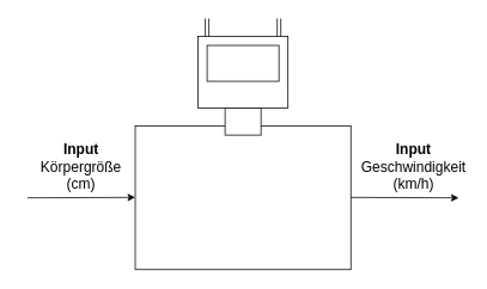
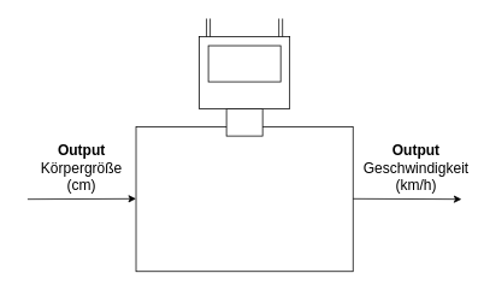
  <mxCell id="0" />
  <mxCell id="1" parent="0" />
  <mxCell id="2" value="" style="whiteSpace=wrap;html=1;" parent="1" vertex="1"><mxGeometry x="150" y="140" width="240" height="160" as="geometry" /></mxCell>
  <mxCell id="3" value="" style="edgeStyle=none;orthogonalLoop=1;jettySize=auto;html=1;rounded=0;" parent="1" edge="1"><mxGeometry width="80" relative="1" as="geometry"><mxPoint x="30" y="220" as="sourcePoint" /><mxPoint x="150" y="219.5" as="targetPoint" /><Array as="points" /></mxGeometry></mxCell>
  <mxCell id="4" value="" style="edgeStyle=none;orthogonalLoop=1;jettySize=auto;html=1;rounded=0;" parent="1" edge="1"><mxGeometry width="80" relative="1" as="geometry"><mxPoint x="390" y="219.5" as="sourcePoint" /><mxPoint x="510" y="220" as="targetPoint" /><Array as="points" /></mxGeometry></mxCell>
  <mxCell id="5" value="" style="whiteSpace=wrap;html=1;" parent="1" vertex="1"><mxGeometry x="250" y="120" width="40" height="30" as="geometry" /></mxCell>
  <mxCell id="6" value="" style="whiteSpace=wrap;html=1;" parent="1" vertex="1"><mxGeometry x="230" y="60" width="80" height="10" as="geometry" /></mxCell>
  <mxCell id="7" value="" style="edgeStyle=none;orthogonalLoop=1;jettySize=auto;html=1;rounded=0;" parent="1" target="8" edge="1"><mxGeometry width="80" relative="1" as="geometry"><mxPoint x="310" y="50" as="sourcePoint" /><mxPoint x="310" y="20" as="targetPoint" /><Array as="points" /></mxGeometry></mxCell>
  <mxCell id="8" value="" style="whiteSpace=wrap;html=1;" parent="1" vertex="1"><mxGeometry x="220" y="40" width="100" height="80" as="geometry" /></mxCell>
  <mxCell id="9" value="" style="edgeStyle=none;orthogonalLoop=1;jettySize=auto;html=1;rounded=0;shape=link;" parent="1" edge="1"><mxGeometry width="80" relative="1" as="geometry"><mxPoint x="230" y="40" as="sourcePoint" /><mxPoint x="230" y="20" as="targetPoint" /><Array as="points" /></mxGeometry></mxCell>
  <mxCell id="10" value="" style="edgeStyle=none;orthogonalLoop=1;jettySize=auto;html=1;rounded=0;shape=link;" parent="1" edge="1"><mxGeometry width="80" relative="1" as="geometry"><mxPoint x="310" y="40" as="sourcePoint" /><mxPoint x="310" y="20" as="targetPoint" /><Array as="points" /></mxGeometry></mxCell>
  <mxCell id="11" value="" style="whiteSpace=wrap;html=1;" parent="1" vertex="1"><mxGeometry x="230" y="50" width="80" height="40" as="geometry" /></mxCell>
- <mxCell id="12" value="&lt;b&gt;Input&lt;/b&gt;&lt;div&gt;Geschwindigkeit (km/h)&lt;/div&gt;" style="text;strokeColor=none;align=center;fillColor=none;html=1;verticalAlign=middle;whiteSpace=wrap;rounded=0;fontFamily=Helvetica;fontSize=16;" parent="1" vertex="1"><mxGeometry x="400" y="150" width="120" height="70" as="geometry" /></mxCell>
- <mxCell id="13" value="&lt;b&gt;Input&lt;/b&gt;&lt;div&gt;Körpergröße&lt;/div&gt;&lt;div&gt;(cm)&lt;/div&gt;" style="text;strokeColor=none;align=center;fillColor=none;html=1;verticalAlign=middle;whiteSpace=wrap;rounded=0;fontFamily=Helvetica;fontSize=16;" parent="1" vertex="1"><mxGeometry x="20" y="150" width="140" height="70" as="geometry" /></mxCell>
+ <mxCell id="12" value="&lt;b&gt;Output&lt;/b&gt;&lt;div&gt;Geschwindigkeit (km/h)&lt;/div&gt;" style="text;strokeColor=none;align=center;fillColor=none;html=1;verticalAlign=middle;whiteSpace=wrap;rounded=0;fontFamily=Helvetica;fontSize=16;" parent="1" vertex="1"><mxGeometry x="400" y="150" width="120" height="70" as="geometry" /></mxCell>
+ <mxCell id="13" value="&lt;b&gt;Output&lt;/b&gt;&lt;div&gt;Körpergröße&lt;/div&gt;&lt;div&gt;(cm)&lt;/div&gt;" style="text;strokeColor=none;align=center;fillColor=none;html=1;verticalAlign=middle;whiteSpace=wrap;rounded=0;fontFamily=Helvetica;fontSize=16;" parent="1" vertex="1"><mxGeometry x="20" y="150" width="140" height="70" as="geometry" /></mxCell>
